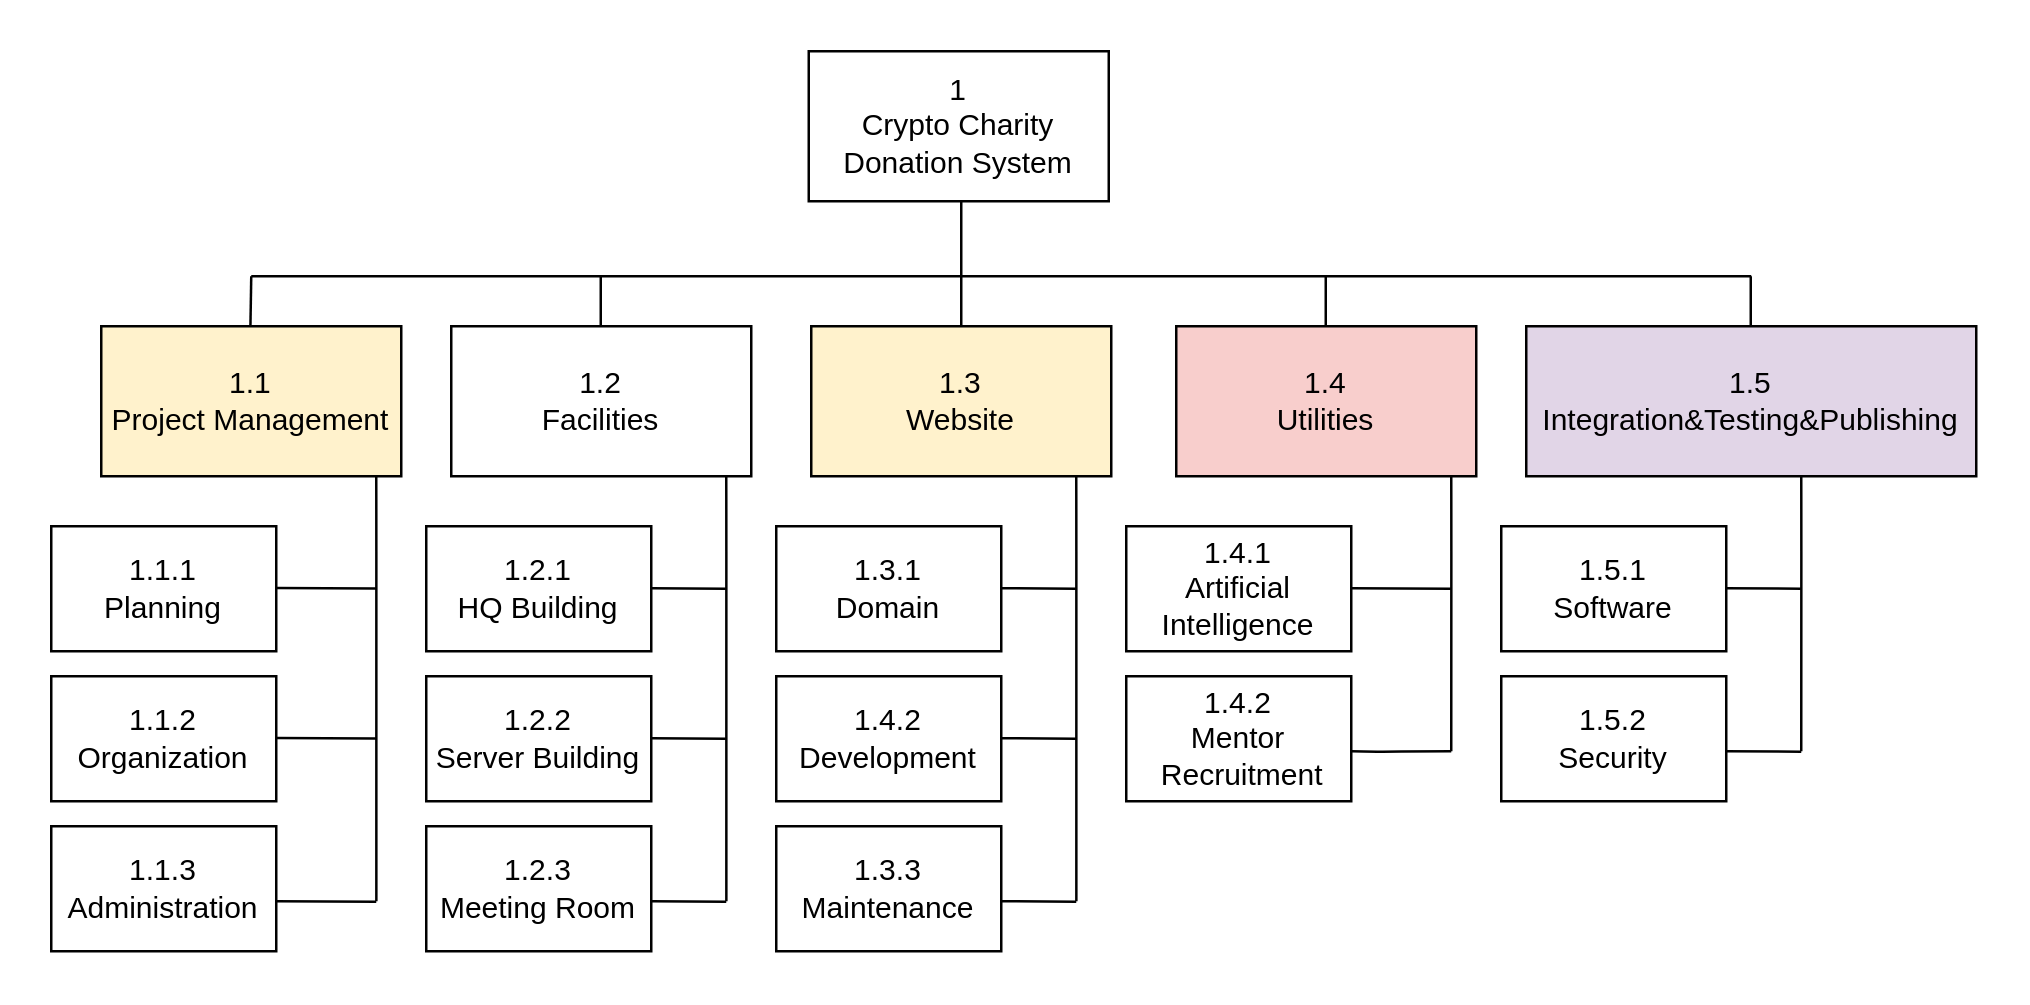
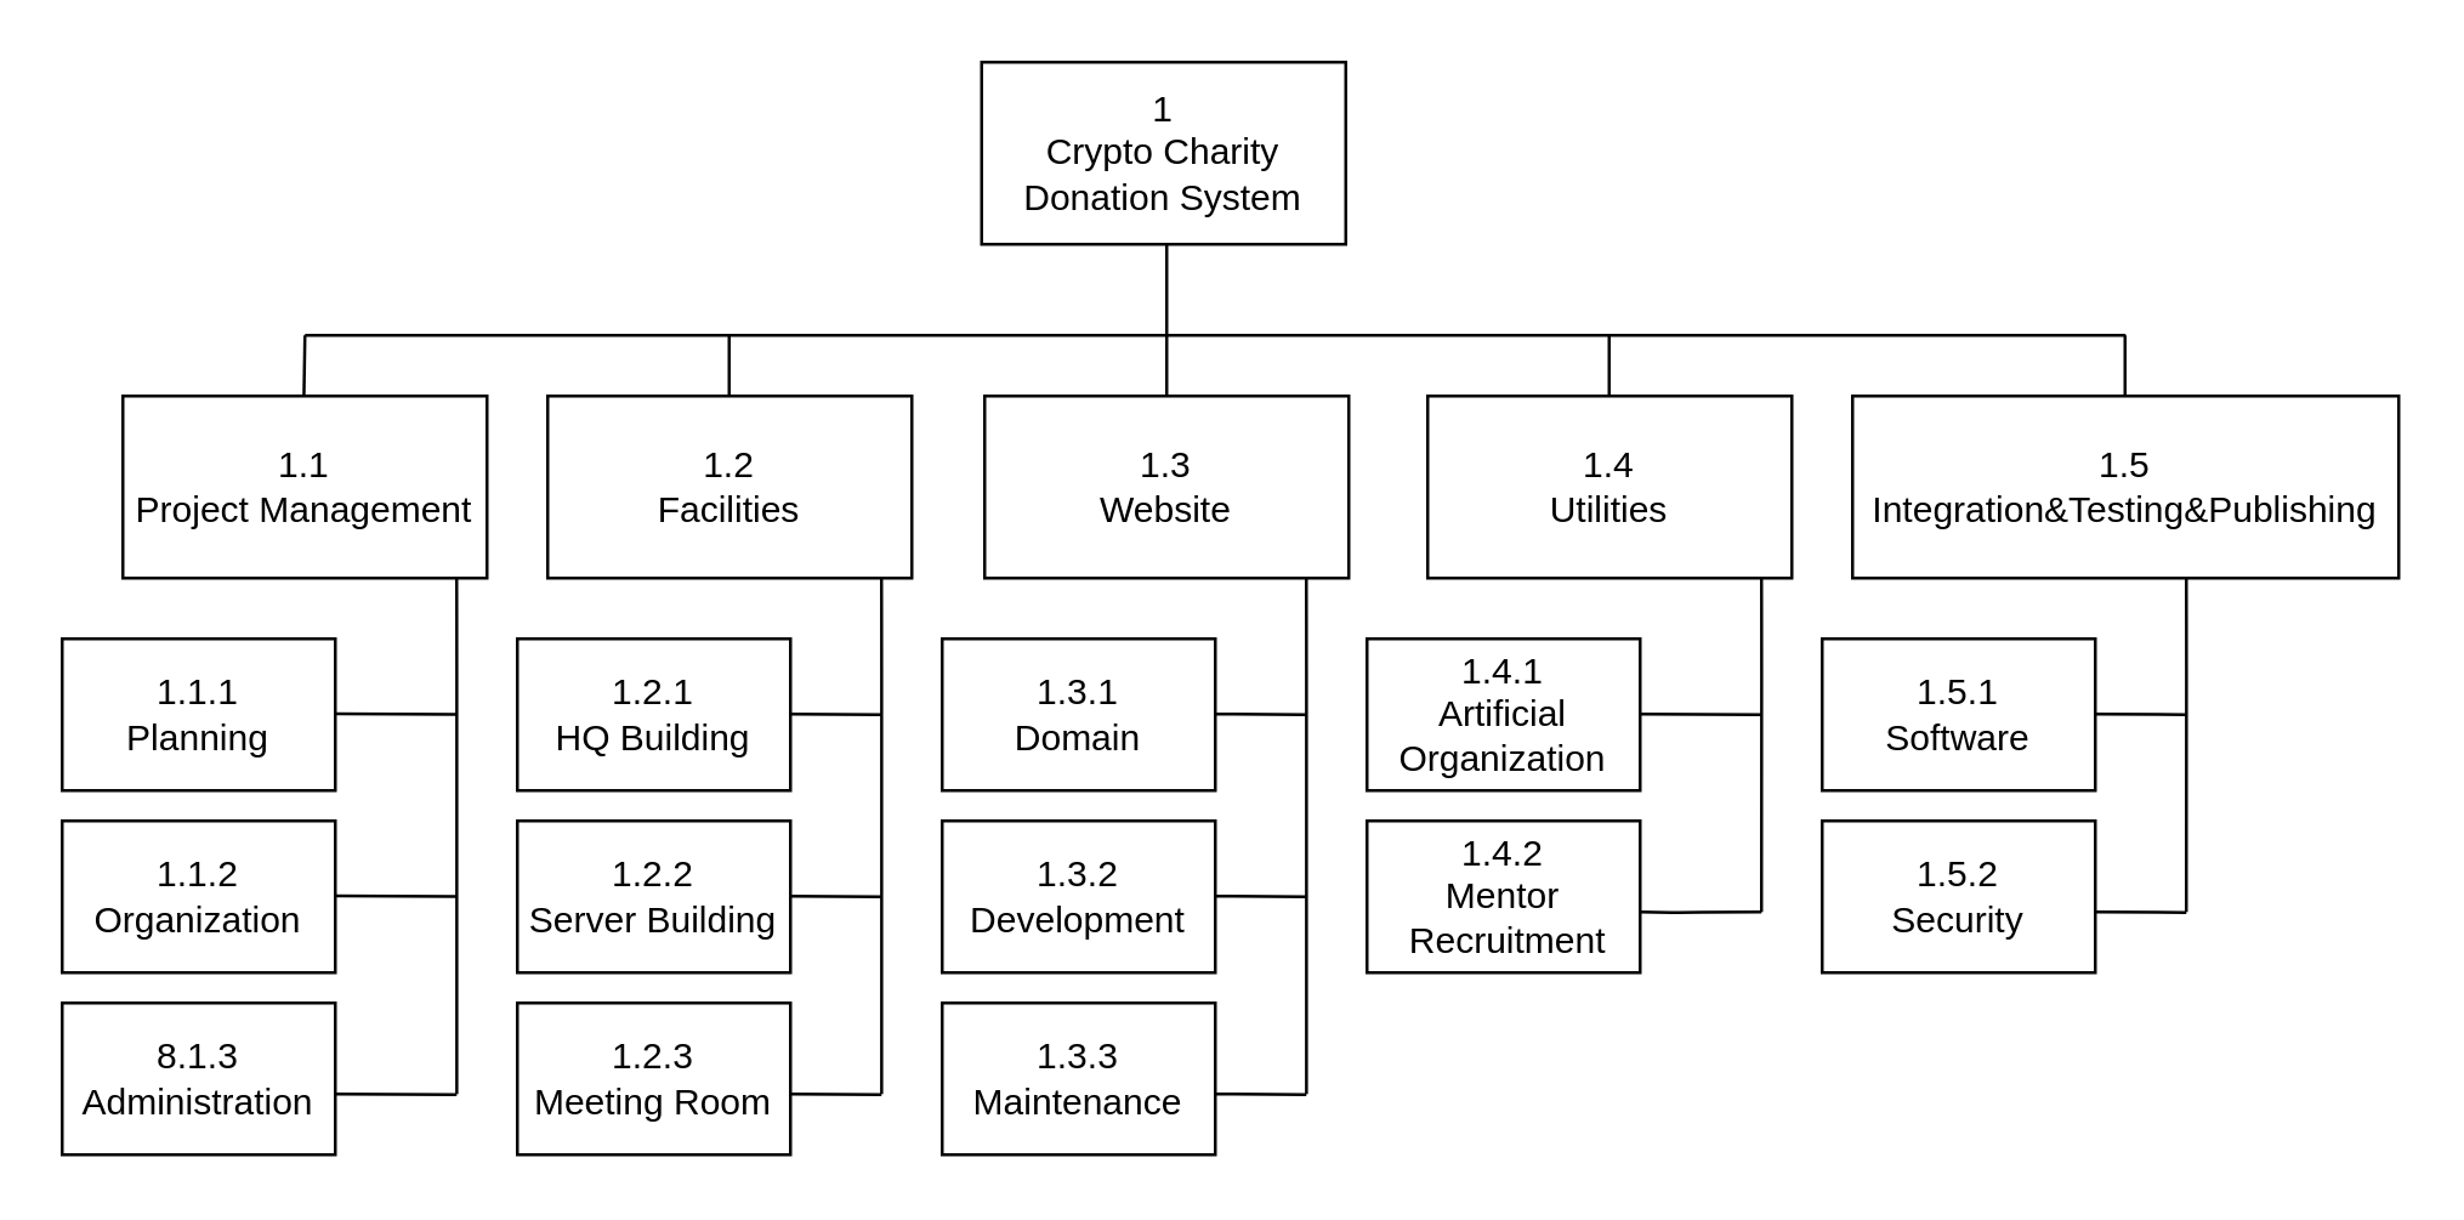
  <mxCell id="0" />
  <mxCell id="1" parent="0" />
  <mxCell id="2" value="1&lt;br&gt;Crypto Charity Donation System" style="rounded=0;whiteSpace=wrap;html=1;" vertex="1" parent="1"><mxGeometry x="323" y="20" width="120" height="60" as="geometry" /></mxCell>
  <mxCell id="3" value="1.2&lt;br&gt;Facilities" style="rounded=0;whiteSpace=wrap;html=1;" vertex="1" parent="1"><mxGeometry x="180" y="130" width="120" height="60" as="geometry" /></mxCell>
- <mxCell id="4" value="1.3&lt;br&gt;Website" style="rounded=0;whiteSpace=wrap;html=1;fillColor=#fff2cc;" vertex="1" parent="1"><mxGeometry x="324" y="130" width="120" height="60" as="geometry" /></mxCell>
- <mxCell id="5" value="1.4&lt;br&gt;Utilities" style="rounded=0;whiteSpace=wrap;html=1;fillColor=#f8cecc;" vertex="1" parent="1"><mxGeometry x="470" y="130" width="120" height="60" as="geometry" /></mxCell>
- <mxCell id="6" value="1.1&lt;br&gt;Project Management" style="rounded=0;whiteSpace=wrap;html=1;fillColor=#fff2cc;" vertex="1" parent="1"><mxGeometry x="40" y="130" width="120" height="60" as="geometry" /></mxCell>
- <mxCell id="7" value="1.5&lt;br&gt;Integration&amp;amp;Testing&amp;amp;Publishing" style="rounded=0;whiteSpace=wrap;html=1;fillColor=#e1d5e7;" vertex="1" parent="1"><mxGeometry x="610" y="130" width="180" height="60" as="geometry" /></mxCell>
+ <mxCell id="4" value="1.3&lt;br&gt;Website" style="rounded=0;whiteSpace=wrap;html=1;" vertex="1" parent="1"><mxGeometry x="324" y="130" width="120" height="60" as="geometry" /></mxCell>
+ <mxCell id="5" value="1.4&lt;br&gt;Utilities" style="rounded=0;whiteSpace=wrap;html=1;" vertex="1" parent="1"><mxGeometry x="470" y="130" width="120" height="60" as="geometry" /></mxCell>
+ <mxCell id="6" value="1.1&lt;br&gt;Project Management" style="rounded=0;whiteSpace=wrap;html=1;" vertex="1" parent="1"><mxGeometry x="40" y="130" width="120" height="60" as="geometry" /></mxCell>
+ <mxCell id="7" value="1.5&lt;br&gt;Integration&amp;amp;Testing&amp;amp;Publishing" style="rounded=0;whiteSpace=wrap;html=1;" vertex="1" parent="1"><mxGeometry x="610" y="130" width="180" height="60" as="geometry" /></mxCell>
  <mxCell id="8" value="1.1.1&lt;br&gt;Planning" style="rounded=0;whiteSpace=wrap;html=1;gradientColor=none;" vertex="1" parent="1"><mxGeometry x="20" y="210" width="90" height="50" as="geometry" /></mxCell>
  <mxCell id="9" value="1.1.2&lt;br&gt;Organization" style="rounded=0;whiteSpace=wrap;html=1;gradientColor=none;" vertex="1" parent="1"><mxGeometry x="20" y="270" width="90" height="50" as="geometry" /></mxCell>
- <mxCell id="10" value="1.1.3&lt;br&gt;Administration" style="rounded=0;whiteSpace=wrap;html=1;gradientColor=none;" vertex="1" parent="1"><mxGeometry x="20" y="330" width="90" height="50" as="geometry" /></mxCell>
+ <mxCell id="10" value="8.1.3&lt;br&gt;Administration" style="rounded=0;whiteSpace=wrap;html=1;gradientColor=none;" vertex="1" parent="1"><mxGeometry x="20" y="330" width="90" height="50" as="geometry" /></mxCell>
  <mxCell id="11" value="" style="endArrow=none;html=1;exitX=0.5;exitY=0;exitDx=0;exitDy=0;" edge="1" parent="1" source="4"><mxGeometry width="50" height="50" relative="1" as="geometry"><mxPoint x="334" y="130" as="sourcePoint" /><mxPoint x="384" y="80" as="targetPoint" /></mxGeometry></mxCell>
  <mxCell id="12" value="" style="endArrow=none;html=1;" edge="1" parent="1"><mxGeometry width="50" height="50" relative="1" as="geometry"><mxPoint x="100" y="110" as="sourcePoint" /><mxPoint x="384" y="110" as="targetPoint" /><Array as="points"><mxPoint x="350" y="110" /></Array></mxGeometry></mxCell>
  <mxCell id="13" value="" style="endArrow=none;html=1;" edge="1" parent="1"><mxGeometry width="50" height="50" relative="1" as="geometry"><mxPoint x="99.67" y="130" as="sourcePoint" /><mxPoint x="100" y="110" as="targetPoint" /><Array as="points"><mxPoint x="99.67" y="130" /></Array></mxGeometry></mxCell>
  <mxCell id="14" value="" style="endArrow=none;html=1;" edge="1" parent="1"><mxGeometry width="50" height="50" relative="1" as="geometry"><mxPoint x="239.8" y="130" as="sourcePoint" /><mxPoint x="239.8" y="110" as="targetPoint" /><Array as="points"><mxPoint x="239.8" y="120" /></Array></mxGeometry></mxCell>
  <mxCell id="15" value="" style="endArrow=none;html=1;" edge="1" parent="1"><mxGeometry width="50" height="50" relative="1" as="geometry"><mxPoint x="529.8" y="130" as="sourcePoint" /><mxPoint x="529.8" y="110" as="targetPoint" /></mxGeometry></mxCell>
  <mxCell id="16" value="" style="endArrow=none;html=1;" edge="1" parent="1"><mxGeometry width="50" height="50" relative="1" as="geometry"><mxPoint x="699.8" y="130" as="sourcePoint" /><mxPoint x="699.8" y="110" as="targetPoint" /></mxGeometry></mxCell>
  <mxCell id="17" value="" style="endArrow=none;html=1;" edge="1" parent="1"><mxGeometry width="50" height="50" relative="1" as="geometry"><mxPoint x="384" y="110" as="sourcePoint" /><mxPoint x="700" y="110" as="targetPoint" /></mxGeometry></mxCell>
  <mxCell id="18" value="" style="endArrow=none;html=1;" edge="1" parent="1"><mxGeometry width="50" height="50" relative="1" as="geometry"><mxPoint x="110" y="234.71" as="sourcePoint" /><mxPoint x="150" y="234.88" as="targetPoint" /></mxGeometry></mxCell>
  <mxCell id="19" value="1.2.1&lt;br&gt;HQ Building" style="rounded=0;whiteSpace=wrap;html=1;gradientColor=none;" vertex="1" parent="1"><mxGeometry x="170" y="210" width="90" height="50" as="geometry" /></mxCell>
  <mxCell id="20" value="1.2.2&lt;br&gt;Server Building" style="rounded=0;whiteSpace=wrap;html=1;gradientColor=none;" vertex="1" parent="1"><mxGeometry x="170" y="270" width="90" height="50" as="geometry" /></mxCell>
  <mxCell id="21" value="1.2.3&lt;br&gt;Meeting Room" style="rounded=0;whiteSpace=wrap;html=1;gradientColor=none;" vertex="1" parent="1"><mxGeometry x="170" y="330" width="90" height="50" as="geometry" /></mxCell>
  <mxCell id="22" value="" style="endArrow=none;html=1;entryX=0.833;entryY=1;entryDx=0;entryDy=0;entryPerimeter=0;" edge="1" parent="1"><mxGeometry width="50" height="50" relative="1" as="geometry"><mxPoint x="430.04" y="360" as="sourcePoint" /><mxPoint x="430" y="190" as="targetPoint" /><Array as="points"><mxPoint x="430.04" y="210" /></Array></mxGeometry></mxCell>
  <mxCell id="23" value="" style="endArrow=none;html=1;" edge="1" parent="1"><mxGeometry width="50" height="50" relative="1" as="geometry"><mxPoint x="260" y="234.8" as="sourcePoint" /><mxPoint x="290" y="235" as="targetPoint" /></mxGeometry></mxCell>
  <mxCell id="24" value="" style="endArrow=none;html=1;" edge="1" parent="1"><mxGeometry width="50" height="50" relative="1" as="geometry"><mxPoint x="260" y="294.8" as="sourcePoint" /><mxPoint x="290" y="295" as="targetPoint" /></mxGeometry></mxCell>
  <mxCell id="25" value="" style="endArrow=none;html=1;" edge="1" parent="1"><mxGeometry width="50" height="50" relative="1" as="geometry"><mxPoint x="260" y="360" as="sourcePoint" /><mxPoint x="290" y="360.2" as="targetPoint" /></mxGeometry></mxCell>
  <mxCell id="26" value="1.3.1&lt;br&gt;Domain" style="rounded=0;whiteSpace=wrap;html=1;gradientColor=none;" vertex="1" parent="1"><mxGeometry x="310" y="210" width="90" height="50" as="geometry" /></mxCell>
- <mxCell id="27" value="1.4.2&lt;br&gt;Development" style="rounded=0;whiteSpace=wrap;html=1;gradientColor=none;" vertex="1" parent="1"><mxGeometry x="310" y="270" width="90" height="50" as="geometry" /></mxCell>
+ <mxCell id="27" value="1.3.2&lt;br&gt;Development" style="rounded=0;whiteSpace=wrap;html=1;gradientColor=none;" vertex="1" parent="1"><mxGeometry x="310" y="270" width="90" height="50" as="geometry" /></mxCell>
  <mxCell id="28" value="1.3.3&lt;br&gt;Maintenance" style="rounded=0;whiteSpace=wrap;html=1;gradientColor=none;" vertex="1" parent="1"><mxGeometry x="310" y="330" width="90" height="50" as="geometry" /></mxCell>
  <mxCell id="29" value="" style="endArrow=none;html=1;" edge="1" parent="1"><mxGeometry width="50" height="50" relative="1" as="geometry"><mxPoint x="400" y="234.8" as="sourcePoint" /><mxPoint x="430" y="235" as="targetPoint" /></mxGeometry></mxCell>
  <mxCell id="30" value="" style="endArrow=none;html=1;" edge="1" parent="1"><mxGeometry width="50" height="50" relative="1" as="geometry"><mxPoint x="400" y="294.8" as="sourcePoint" /><mxPoint x="430" y="295" as="targetPoint" /></mxGeometry></mxCell>
  <mxCell id="31" value="" style="endArrow=none;html=1;" edge="1" parent="1"><mxGeometry width="50" height="50" relative="1" as="geometry"><mxPoint x="400" y="360" as="sourcePoint" /><mxPoint x="430" y="360.2" as="targetPoint" /></mxGeometry></mxCell>
- <mxCell id="32" value="1.4.1&lt;br&gt;Artificial&lt;br&gt;Intelligence" style="rounded=0;whiteSpace=wrap;html=1;gradientColor=none;" vertex="1" parent="1"><mxGeometry x="450" y="210" width="90" height="50" as="geometry" /></mxCell>
+ <mxCell id="32" value="1.4.1&lt;br&gt;Artificial&lt;br&gt;Organization" style="rounded=0;whiteSpace=wrap;html=1;gradientColor=none;" vertex="1" parent="1"><mxGeometry x="450" y="210" width="90" height="50" as="geometry" /></mxCell>
  <mxCell id="33" value="1.4.2&lt;br&gt;&amp;nbsp;Mentor&amp;nbsp;&lt;br&gt;&amp;nbsp;Recruitment" style="rounded=0;whiteSpace=wrap;html=1;gradientColor=none;" vertex="1" parent="1"><mxGeometry x="450" y="270" width="90" height="50" as="geometry" /></mxCell>
  <mxCell id="34" value="" style="endArrow=none;html=1;" edge="1" parent="1"><mxGeometry width="50" height="50" relative="1" as="geometry"><mxPoint x="540" y="234.8" as="sourcePoint" /><mxPoint x="580" y="235" as="targetPoint" /></mxGeometry></mxCell>
  <mxCell id="35" value="" style="endArrow=none;html=1;" edge="1" parent="1"><mxGeometry width="50" height="50" relative="1" as="geometry"><mxPoint x="540" y="300" as="sourcePoint" /><mxPoint x="580" y="300" as="targetPoint" /><Array as="points"><mxPoint x="550" y="300.2" /></Array></mxGeometry></mxCell>
  <mxCell id="36" value="1.5.1&lt;br&gt;Software" style="rounded=0;whiteSpace=wrap;html=1;gradientColor=none;" vertex="1" parent="1"><mxGeometry x="600" y="210" width="90" height="50" as="geometry" /></mxCell>
  <mxCell id="37" value="1.5.2&lt;br&gt;Security" style="rounded=0;whiteSpace=wrap;html=1;gradientColor=none;" vertex="1" parent="1"><mxGeometry x="600" y="270" width="90" height="50" as="geometry" /></mxCell>
  <mxCell id="38" value="" style="endArrow=none;html=1;" edge="1" parent="1"><mxGeometry width="50" height="50" relative="1" as="geometry"><mxPoint x="690" y="234.8" as="sourcePoint" /><mxPoint x="720" y="235" as="targetPoint" /></mxGeometry></mxCell>
  <mxCell id="39" value="" style="endArrow=none;html=1;" edge="1" parent="1"><mxGeometry width="50" height="50" relative="1" as="geometry"><mxPoint x="690" y="300" as="sourcePoint" /><mxPoint x="720" y="300.2" as="targetPoint" /></mxGeometry></mxCell>
  <mxCell id="40" value="" style="endArrow=none;html=1;entryX=0.833;entryY=1;entryDx=0;entryDy=0;entryPerimeter=0;" edge="1" parent="1"><mxGeometry width="50" height="50" relative="1" as="geometry"><mxPoint x="720" y="300" as="sourcePoint" /><mxPoint x="720" y="190" as="targetPoint" /><Array as="points"><mxPoint x="720.04" y="210" /></Array></mxGeometry></mxCell>
  <mxCell id="41" value="" style="endArrow=none;html=1;entryX=0.833;entryY=1;entryDx=0;entryDy=0;entryPerimeter=0;" edge="1" parent="1"><mxGeometry width="50" height="50" relative="1" as="geometry"><mxPoint x="290.04" y="360" as="sourcePoint" /><mxPoint x="290" y="190" as="targetPoint" /><Array as="points"><mxPoint x="290.04" y="210" /></Array></mxGeometry></mxCell>
  <mxCell id="42" value="" style="endArrow=none;html=1;entryX=0.833;entryY=1;entryDx=0;entryDy=0;entryPerimeter=0;" edge="1" parent="1"><mxGeometry width="50" height="50" relative="1" as="geometry"><mxPoint x="150.04" y="360" as="sourcePoint" /><mxPoint x="150" y="190" as="targetPoint" /><Array as="points"><mxPoint x="150.04" y="210" /></Array></mxGeometry></mxCell>
  <mxCell id="43" value="" style="endArrow=none;html=1;" edge="1" parent="1"><mxGeometry width="50" height="50" relative="1" as="geometry"><mxPoint x="110" y="294.71" as="sourcePoint" /><mxPoint x="150" y="294.88" as="targetPoint" /></mxGeometry></mxCell>
  <mxCell id="44" value="" style="endArrow=none;html=1;" edge="1" parent="1"><mxGeometry width="50" height="50" relative="1" as="geometry"><mxPoint x="110" y="360" as="sourcePoint" /><mxPoint x="150" y="360.17" as="targetPoint" /></mxGeometry></mxCell>
  <mxCell id="45" value="" style="endArrow=none;html=1;entryX=0.833;entryY=1;entryDx=0;entryDy=0;entryPerimeter=0;" edge="1" parent="1"><mxGeometry width="50" height="50" relative="1" as="geometry"><mxPoint x="580" y="300" as="sourcePoint" /><mxPoint x="580" y="190" as="targetPoint" /><Array as="points"><mxPoint x="580.04" y="210" /></Array></mxGeometry></mxCell>
